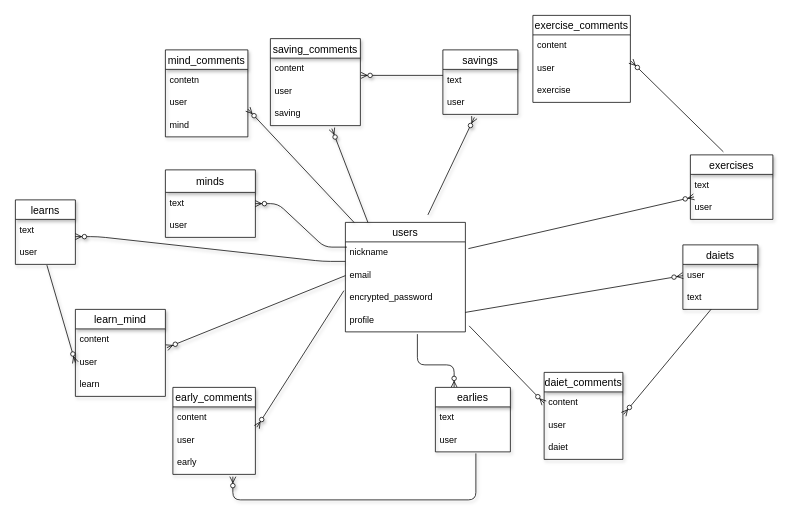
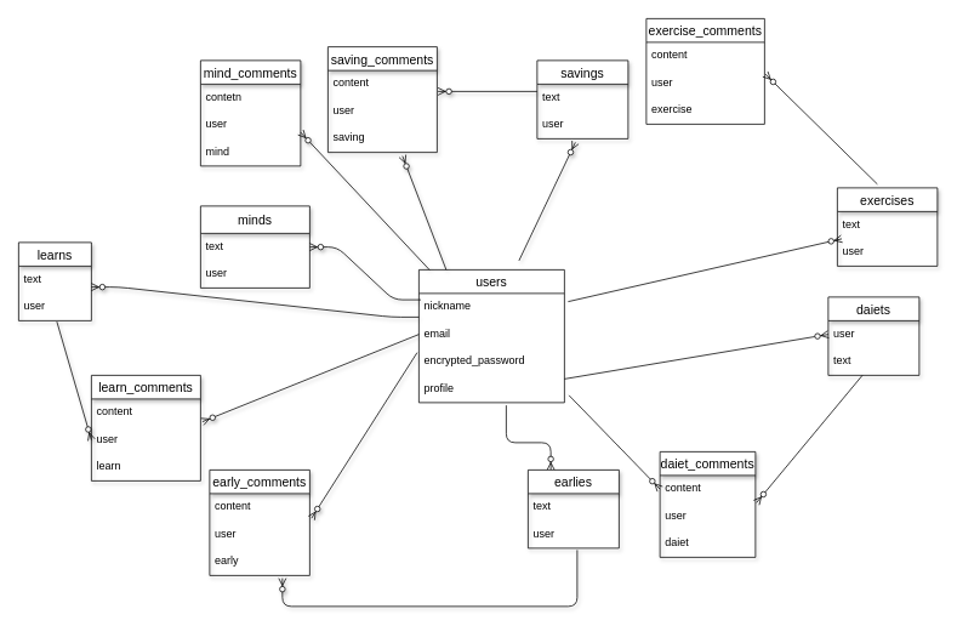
  <mxCell id="0" />
  <mxCell id="1" parent="0" />
  <mxCell id="2" value="users" style="swimlane;fontStyle=0;childLayout=stackLayout;horizontal=1;startSize=26;horizontalStack=0;resizeParent=1;resizeParentMax=0;resizeLast=0;collapsible=1;marginBottom=0;align=center;fontSize=14;" vertex="1" parent="1"><mxGeometry x="460" y="296" width="160" height="146" as="geometry"><mxRectangle x="150" y="170" width="70" height="26" as="alternateBounds" /></mxGeometry></mxCell>
  <mxCell id="3" value="nickname" style="text;strokeColor=none;fillColor=none;spacingLeft=4;spacingRight=4;overflow=hidden;rotatable=0;points=[[0,0.5],[1,0.5]];portConstraint=eastwest;fontSize=12;" vertex="1" parent="2"><mxGeometry y="26" width="160" height="30" as="geometry" /></mxCell>
  <mxCell id="4" value="email" style="text;strokeColor=none;fillColor=none;spacingLeft=4;spacingRight=4;overflow=hidden;rotatable=0;points=[[0,0.5],[1,0.5]];portConstraint=eastwest;fontSize=12;" vertex="1" parent="2"><mxGeometry y="56" width="160" height="30" as="geometry" /></mxCell>
  <mxCell id="5" value="encrypted_password" style="text;strokeColor=none;fillColor=none;spacingLeft=4;spacingRight=4;overflow=hidden;rotatable=0;points=[[0,0.5],[1,0.5]];portConstraint=eastwest;fontSize=12;" vertex="1" parent="2"><mxGeometry y="86" width="160" height="30" as="geometry" /></mxCell>
  <mxCell id="6" value="profile" style="text;strokeColor=none;fillColor=none;spacingLeft=4;spacingRight=4;overflow=hidden;rotatable=0;points=[[0,0.5],[1,0.5]];portConstraint=eastwest;fontSize=12;" vertex="1" parent="2"><mxGeometry y="116" width="160" height="30" as="geometry" /></mxCell>
  <mxCell id="7" value="exercises" style="swimlane;fontStyle=0;childLayout=stackLayout;horizontal=1;startSize=26;horizontalStack=0;resizeParent=1;resizeParentMax=0;resizeLast=0;collapsible=1;marginBottom=0;align=center;fontSize=14;shadow=1;" vertex="1" parent="1"><mxGeometry x="920" y="206" width="110" height="86" as="geometry" /></mxCell>
  <mxCell id="8" value="text" style="text;strokeColor=none;fillColor=none;spacingLeft=4;spacingRight=4;overflow=hidden;rotatable=0;points=[[0,0.5],[1,0.5]];portConstraint=eastwest;fontSize=12;" vertex="1" parent="7"><mxGeometry y="26" width="110" height="30" as="geometry" /></mxCell>
  <mxCell id="9" value="user" style="text;strokeColor=none;fillColor=none;spacingLeft=4;spacingRight=4;overflow=hidden;rotatable=0;points=[[0,0.5],[1,0.5]];portConstraint=eastwest;fontSize=12;" vertex="1" parent="7"><mxGeometry y="56" width="110" height="30" as="geometry" /></mxCell>
  <mxCell id="10" value="" style="fontSize=12;html=1;endArrow=ERzeroToMany;endFill=1;entryX=0.044;entryY=0;entryDx=0;entryDy=0;entryPerimeter=0;exitX=1.025;exitY=0.3;exitDx=0;exitDy=0;exitPerimeter=0;" edge="1" parent="1" source="3" target="9"><mxGeometry width="100" height="100" relative="1" as="geometry"><mxPoint x="610" y="296" as="sourcePoint" /><mxPoint x="700" y="226" as="targetPoint" /></mxGeometry></mxCell>
  <mxCell id="11" value="exercise_comments" style="swimlane;fontStyle=0;childLayout=stackLayout;horizontal=1;startSize=26;horizontalStack=0;resizeParent=1;resizeParentMax=0;resizeLast=0;collapsible=1;marginBottom=0;align=center;fontSize=14;" vertex="1" parent="1"><mxGeometry x="710" y="20" width="130" height="116" as="geometry" /></mxCell>
  <mxCell id="12" value="content" style="text;strokeColor=none;fillColor=none;spacingLeft=4;spacingRight=4;overflow=hidden;rotatable=0;points=[[0,0.5],[1,0.5]];portConstraint=eastwest;fontSize=12;" vertex="1" parent="11"><mxGeometry y="26" width="130" height="30" as="geometry" /></mxCell>
  <mxCell id="13" value="user" style="text;strokeColor=none;fillColor=none;spacingLeft=4;spacingRight=4;overflow=hidden;rotatable=0;points=[[0,0.5],[1,0.5]];portConstraint=eastwest;fontSize=12;" vertex="1" parent="11"><mxGeometry y="56" width="130" height="30" as="geometry" /></mxCell>
  <mxCell id="14" value="exercise" style="text;strokeColor=none;fillColor=none;spacingLeft=4;spacingRight=4;overflow=hidden;rotatable=0;points=[[0,0.5],[1,0.5]];portConstraint=eastwest;fontSize=12;" vertex="1" parent="11"><mxGeometry y="86" width="130" height="30" as="geometry" /></mxCell>
  <mxCell id="15" value="daiets" style="swimlane;fontStyle=0;childLayout=stackLayout;horizontal=1;startSize=26;horizontalStack=0;resizeParent=1;resizeParentMax=0;resizeLast=0;collapsible=1;marginBottom=0;align=center;fontSize=14;shadow=1;" vertex="1" parent="1"><mxGeometry x="910" y="326" width="100" height="86" as="geometry" /></mxCell>
  <mxCell id="16" value="user&#10;" style="text;strokeColor=none;fillColor=none;spacingLeft=4;spacingRight=4;overflow=hidden;rotatable=0;points=[[0,0.5],[1,0.5]];portConstraint=eastwest;fontSize=12;" vertex="1" parent="15"><mxGeometry y="26" width="100" height="30" as="geometry" /></mxCell>
  <mxCell id="17" value="text" style="text;strokeColor=none;fillColor=none;spacingLeft=4;spacingRight=4;overflow=hidden;rotatable=0;points=[[0,0.5],[1,0.5]];portConstraint=eastwest;fontSize=12;" vertex="1" parent="15"><mxGeometry y="56" width="100" height="30" as="geometry" /></mxCell>
  <mxCell id="18" value="" style="fontSize=12;html=1;endArrow=ERzeroToMany;endFill=1;entryX=1.006;entryY=0.167;entryDx=0;entryDy=0;entryPerimeter=0;exitX=0.4;exitY=-0.047;exitDx=0;exitDy=0;exitPerimeter=0;" edge="1" parent="1" source="7" target="13"><mxGeometry width="100" height="100" relative="1" as="geometry"><mxPoint x="730" y="151" as="sourcePoint" /><mxPoint x="830" y="51" as="targetPoint" /></mxGeometry></mxCell>
  <mxCell id="19" value="" style="fontSize=12;html=1;endArrow=ERzeroToMany;endFill=1;entryX=0;entryY=0.5;entryDx=0;entryDy=0;" edge="1" parent="1" target="16"><mxGeometry width="100" height="100" relative="1" as="geometry"><mxPoint x="620" y="416" as="sourcePoint" /><mxPoint x="660" y="376" as="targetPoint" /></mxGeometry></mxCell>
  <mxCell id="20" value="daiet_comments" style="swimlane;fontStyle=0;childLayout=stackLayout;horizontal=1;startSize=26;horizontalStack=0;resizeParent=1;resizeParentMax=0;resizeLast=0;collapsible=1;marginBottom=0;align=center;fontSize=14;shadow=1;" vertex="1" parent="1"><mxGeometry x="725" y="496" width="105" height="116" as="geometry" /></mxCell>
  <mxCell id="21" value="content" style="text;strokeColor=none;fillColor=none;spacingLeft=4;spacingRight=4;overflow=hidden;rotatable=0;points=[[0,0.5],[1,0.5]];portConstraint=eastwest;fontSize=12;" vertex="1" parent="20"><mxGeometry y="26" width="105" height="30" as="geometry" /></mxCell>
  <mxCell id="22" value="user" style="text;strokeColor=none;fillColor=none;spacingLeft=4;spacingRight=4;overflow=hidden;rotatable=0;points=[[0,0.5],[1,0.5]];portConstraint=eastwest;fontSize=12;" vertex="1" parent="20"><mxGeometry y="56" width="105" height="30" as="geometry" /></mxCell>
  <mxCell id="23" value="daiet" style="text;strokeColor=none;fillColor=none;spacingLeft=4;spacingRight=4;overflow=hidden;rotatable=0;points=[[0,0.5],[1,0.5]];portConstraint=eastwest;fontSize=12;" vertex="1" parent="20"><mxGeometry y="86" width="105" height="30" as="geometry" /></mxCell>
  <mxCell id="24" value="" style="fontSize=12;html=1;endArrow=ERzeroToMany;endFill=1;entryX=0;entryY=0.5;entryDx=0;entryDy=0;exitX=1.031;exitY=0.733;exitDx=0;exitDy=0;exitPerimeter=0;" edge="1" parent="1" source="6" target="21"><mxGeometry width="100" height="100" relative="1" as="geometry"><mxPoint x="590" y="446" as="sourcePoint" /><mxPoint x="590" y="346" as="targetPoint" /></mxGeometry></mxCell>
  <mxCell id="25" value="" style="edgeStyle=elbowEdgeStyle;fontSize=12;html=1;endArrow=ERzeroToMany;endFill=1;entryX=0.25;entryY=0;entryDx=0;entryDy=0;elbow=vertical;" edge="1" parent="1" target="27"><mxGeometry width="100" height="100" relative="1" as="geometry"><mxPoint x="556" y="445" as="sourcePoint" /><mxPoint x="490" y="566" as="targetPoint" /><Array as="points"><mxPoint x="501" y="486" /></Array></mxGeometry></mxCell>
  <mxCell id="26" value="" style="fontSize=12;html=1;endArrow=ERzeroToMany;endFill=1;elbow=vertical;entryX=1.01;entryY=0;entryDx=0;entryDy=0;entryPerimeter=0;" edge="1" parent="1" source="17" target="22"><mxGeometry width="100" height="100" relative="1" as="geometry"><mxPoint x="620" y="476" as="sourcePoint" /><mxPoint x="1020" y="506" as="targetPoint" /></mxGeometry></mxCell>
  <mxCell id="27" value="earlies" style="swimlane;fontStyle=0;childLayout=stackLayout;horizontal=1;startSize=26;horizontalStack=0;resizeParent=1;resizeParentMax=0;resizeLast=0;collapsible=1;marginBottom=0;align=center;fontSize=14;shadow=1;" vertex="1" parent="1"><mxGeometry x="580" y="516" width="100" height="86" as="geometry" /></mxCell>
  <mxCell id="28" value="text" style="text;strokeColor=none;fillColor=none;spacingLeft=4;spacingRight=4;overflow=hidden;rotatable=0;points=[[0,0.5],[1,0.5]];portConstraint=eastwest;fontSize=12;" vertex="1" parent="27"><mxGeometry y="26" width="100" height="30" as="geometry" /></mxCell>
  <mxCell id="29" value="user" style="text;strokeColor=none;fillColor=none;spacingLeft=4;spacingRight=4;overflow=hidden;rotatable=0;points=[[0,0.5],[1,0.5]];portConstraint=eastwest;fontSize=12;" vertex="1" parent="27"><mxGeometry y="56" width="100" height="30" as="geometry" /></mxCell>
  <mxCell id="30" value="early_comments" style="swimlane;fontStyle=0;childLayout=stackLayout;horizontal=1;startSize=26;horizontalStack=0;resizeParent=1;resizeParentMax=0;resizeLast=0;collapsible=1;marginBottom=0;align=center;fontSize=14;shadow=1;" vertex="1" parent="1"><mxGeometry x="230" y="516" width="110" height="116" as="geometry" /></mxCell>
  <mxCell id="31" value="content" style="text;strokeColor=none;fillColor=none;spacingLeft=4;spacingRight=4;overflow=hidden;rotatable=0;points=[[0,0.5],[1,0.5]];portConstraint=eastwest;fontSize=12;" vertex="1" parent="30"><mxGeometry y="26" width="110" height="30" as="geometry" /></mxCell>
  <mxCell id="32" value="user" style="text;strokeColor=none;fillColor=none;spacingLeft=4;spacingRight=4;overflow=hidden;rotatable=0;points=[[0,0.5],[1,0.5]];portConstraint=eastwest;fontSize=12;" vertex="1" parent="30"><mxGeometry y="56" width="110" height="30" as="geometry" /></mxCell>
  <mxCell id="33" value="early" style="text;strokeColor=none;fillColor=none;spacingLeft=4;spacingRight=4;overflow=hidden;rotatable=0;points=[[0,0.5],[1,0.5]];portConstraint=eastwest;fontSize=12;" vertex="1" parent="30"><mxGeometry y="86" width="110" height="30" as="geometry" /></mxCell>
  <mxCell id="34" value="" style="fontSize=12;html=1;endArrow=ERzeroToMany;endFill=1;shadow=1;exitX=-0.012;exitY=0.167;exitDx=0;exitDy=0;exitPerimeter=0;entryX=1.018;entryY=-0.1;entryDx=0;entryDy=0;entryPerimeter=0;" edge="1" parent="1" source="5" target="32"><mxGeometry width="100" height="100" relative="1" as="geometry"><mxPoint x="330" y="466" as="sourcePoint" /><mxPoint x="380" y="496" as="targetPoint" /></mxGeometry></mxCell>
  <mxCell id="35" value="minds" style="swimlane;fontStyle=0;childLayout=stackLayout;horizontal=1;startSize=30;horizontalStack=0;resizeParent=1;resizeParentMax=0;resizeLast=0;collapsible=1;marginBottom=0;align=center;fontSize=14;shadow=1;" vertex="1" parent="1"><mxGeometry x="220" y="226" width="120" height="90" as="geometry" /></mxCell>
  <mxCell id="36" value="text" style="text;strokeColor=none;fillColor=none;spacingLeft=4;spacingRight=4;overflow=hidden;rotatable=0;points=[[0,0.5],[1,0.5]];portConstraint=eastwest;fontSize=12;" vertex="1" parent="35"><mxGeometry y="30" width="120" height="30" as="geometry" /></mxCell>
  <mxCell id="37" value="user" style="text;strokeColor=none;fillColor=none;spacingLeft=4;spacingRight=4;overflow=hidden;rotatable=0;points=[[0,0.5],[1,0.5]];portConstraint=eastwest;fontSize=12;" vertex="1" parent="35"><mxGeometry y="60" width="120" height="30" as="geometry" /></mxCell>
  <mxCell id="38" value="" style="edgeStyle=entityRelationEdgeStyle;fontSize=12;html=1;endArrow=ERzeroToMany;endFill=1;shadow=1;exitX=0.013;exitY=0.233;exitDx=0;exitDy=0;exitPerimeter=0;entryX=1;entryY=0.5;entryDx=0;entryDy=0;" edge="1" parent="1" source="3" target="36"><mxGeometry width="100" height="100" relative="1" as="geometry"><mxPoint x="320" y="306" as="sourcePoint" /><mxPoint x="420" y="206" as="targetPoint" /></mxGeometry></mxCell>
  <mxCell id="39" value="mind_comments" style="swimlane;fontStyle=0;childLayout=stackLayout;horizontal=1;startSize=26;horizontalStack=0;resizeParent=1;resizeParentMax=0;resizeLast=0;collapsible=1;marginBottom=0;align=center;fontSize=14;shadow=1;" vertex="1" parent="1"><mxGeometry x="220" y="66" width="110" height="116" as="geometry" /></mxCell>
  <mxCell id="40" value="contetn" style="text;strokeColor=none;fillColor=none;spacingLeft=4;spacingRight=4;overflow=hidden;rotatable=0;points=[[0,0.5],[1,0.5]];portConstraint=eastwest;fontSize=12;" vertex="1" parent="39"><mxGeometry y="26" width="110" height="30" as="geometry" /></mxCell>
  <mxCell id="41" value="user" style="text;strokeColor=none;fillColor=none;spacingLeft=4;spacingRight=4;overflow=hidden;rotatable=0;points=[[0,0.5],[1,0.5]];portConstraint=eastwest;fontSize=12;" vertex="1" parent="39"><mxGeometry y="56" width="110" height="30" as="geometry" /></mxCell>
  <mxCell id="42" value="mind" style="text;strokeColor=none;fillColor=none;spacingLeft=4;spacingRight=4;overflow=hidden;rotatable=0;points=[[0,0.5],[1,0.5]];portConstraint=eastwest;fontSize=12;" vertex="1" parent="39"><mxGeometry y="86" width="110" height="30" as="geometry" /></mxCell>
  <mxCell id="43" value="" style="fontSize=12;html=1;endArrow=ERzeroToMany;endFill=1;shadow=1;entryX=1;entryY=0.767;entryDx=0;entryDy=0;entryPerimeter=0;" edge="1" parent="1" source="2" target="41"><mxGeometry width="100" height="100" relative="1" as="geometry"><mxPoint x="320" y="446" as="sourcePoint" /><mxPoint x="420" y="346" as="targetPoint" /></mxGeometry></mxCell>
  <mxCell id="44" value="savings" style="swimlane;fontStyle=0;childLayout=stackLayout;horizontal=1;startSize=26;horizontalStack=0;resizeParent=1;resizeParentMax=0;resizeLast=0;collapsible=1;marginBottom=0;align=center;fontSize=14;shadow=1;" vertex="1" parent="1"><mxGeometry x="590" y="66" width="100" height="86" as="geometry" /></mxCell>
  <mxCell id="45" value="text" style="text;strokeColor=none;fillColor=none;spacingLeft=4;spacingRight=4;overflow=hidden;rotatable=0;points=[[0,0.5],[1,0.5]];portConstraint=eastwest;fontSize=12;" vertex="1" parent="44"><mxGeometry y="26" width="100" height="30" as="geometry" /></mxCell>
  <mxCell id="46" value="user" style="text;strokeColor=none;fillColor=none;spacingLeft=4;spacingRight=4;overflow=hidden;rotatable=0;points=[[0,0.5],[1,0.5]];portConstraint=eastwest;fontSize=12;" vertex="1" parent="44"><mxGeometry y="56" width="100" height="30" as="geometry" /></mxCell>
  <mxCell id="47" value="saving_comments" style="swimlane;fontStyle=0;childLayout=stackLayout;horizontal=1;startSize=26;horizontalStack=0;resizeParent=1;resizeParentMax=0;resizeLast=0;collapsible=1;marginBottom=0;align=center;fontSize=14;shadow=1;" vertex="1" parent="1"><mxGeometry x="360" y="51" width="120" height="116" as="geometry" /></mxCell>
  <mxCell id="48" value="content" style="text;strokeColor=none;fillColor=none;spacingLeft=4;spacingRight=4;overflow=hidden;rotatable=0;points=[[0,0.5],[1,0.5]];portConstraint=eastwest;fontSize=12;" vertex="1" parent="47"><mxGeometry y="26" width="120" height="30" as="geometry" /></mxCell>
  <mxCell id="49" value="user" style="text;strokeColor=none;fillColor=none;spacingLeft=4;spacingRight=4;overflow=hidden;rotatable=0;points=[[0,0.5],[1,0.5]];portConstraint=eastwest;fontSize=12;" vertex="1" parent="47"><mxGeometry y="56" width="120" height="30" as="geometry" /></mxCell>
  <mxCell id="50" value="saving" style="text;strokeColor=none;fillColor=none;spacingLeft=4;spacingRight=4;overflow=hidden;rotatable=0;points=[[0,0.5],[1,0.5]];portConstraint=eastwest;fontSize=12;" vertex="1" parent="47"><mxGeometry y="86" width="120" height="30" as="geometry" /></mxCell>
  <mxCell id="51" value="" style="fontSize=12;html=1;endArrow=ERzeroToMany;endFill=1;shadow=1;entryX=0.42;entryY=1.133;entryDx=0;entryDy=0;entryPerimeter=0;" edge="1" parent="1" target="46"><mxGeometry width="100" height="100" relative="1" as="geometry"><mxPoint x="570" y="286" as="sourcePoint" /><mxPoint x="660" y="346" as="targetPoint" /></mxGeometry></mxCell>
  <mxCell id="52" value="" style="fontSize=12;html=1;endArrow=ERzeroToMany;endFill=1;shadow=1;entryX=0.683;entryY=1.133;entryDx=0;entryDy=0;entryPerimeter=0;" edge="1" parent="1" target="50"><mxGeometry width="100" height="100" relative="1" as="geometry"><mxPoint x="490" y="296" as="sourcePoint" /><mxPoint x="590" y="196" as="targetPoint" /></mxGeometry></mxCell>
  <mxCell id="53" value="" style="fontSize=12;html=1;endArrow=ERzeroToMany;endFill=1;shadow=1;exitX=0;exitY=0.267;exitDx=0;exitDy=0;entryX=1.008;entryY=0.767;entryDx=0;entryDy=0;exitPerimeter=0;entryPerimeter=0;" edge="1" parent="1" source="45" target="48"><mxGeometry width="100" height="100" relative="1" as="geometry"><mxPoint x="560" y="446" as="sourcePoint" /><mxPoint x="660" y="346" as="targetPoint" /></mxGeometry></mxCell>
  <mxCell id="54" value="" style="edgeStyle=elbowEdgeStyle;fontSize=12;html=1;endArrow=ERzeroToMany;endFill=1;entryX=0.727;entryY=1.1;entryDx=0;entryDy=0;entryPerimeter=0;exitX=0.54;exitY=1.067;exitDx=0;exitDy=0;exitPerimeter=0;shadow=1;elbow=vertical;" edge="1" parent="1" source="29" target="33"><mxGeometry width="100" height="100" relative="1" as="geometry"><mxPoint x="520" y="446" as="sourcePoint" /><mxPoint x="620" y="346" as="targetPoint" /><Array as="points"><mxPoint x="460" y="666" /></Array></mxGeometry></mxCell>
  <mxCell id="55" value="learns" style="swimlane;fontStyle=0;childLayout=stackLayout;horizontal=1;startSize=26;horizontalStack=0;resizeParent=1;resizeParentMax=0;resizeLast=0;collapsible=1;marginBottom=0;align=center;fontSize=14;shadow=1;" vertex="1" parent="1"><mxGeometry x="20" y="266" width="80" height="86" as="geometry" /></mxCell>
  <mxCell id="56" value="text" style="text;strokeColor=none;fillColor=none;spacingLeft=4;spacingRight=4;overflow=hidden;rotatable=0;points=[[0,0.5],[1,0.5]];portConstraint=eastwest;fontSize=12;" vertex="1" parent="55"><mxGeometry y="26" width="80" height="30" as="geometry" /></mxCell>
  <mxCell id="57" value="user" style="text;strokeColor=none;fillColor=none;spacingLeft=4;spacingRight=4;overflow=hidden;rotatable=0;points=[[0,0.5],[1,0.5]];portConstraint=eastwest;fontSize=12;" vertex="1" parent="55"><mxGeometry y="56" width="80" height="30" as="geometry" /></mxCell>
  <mxCell id="58" value="" style="edgeStyle=entityRelationEdgeStyle;fontSize=12;html=1;endArrow=ERzeroToMany;endFill=1;shadow=1;entryX=1;entryY=0.767;entryDx=0;entryDy=0;entryPerimeter=0;exitX=0;exitY=0.867;exitDx=0;exitDy=0;exitPerimeter=0;" edge="1" parent="1" source="3" target="56"><mxGeometry width="100" height="100" relative="1" as="geometry"><mxPoint x="330" y="446" as="sourcePoint" /><mxPoint x="430" y="346" as="targetPoint" /></mxGeometry></mxCell>
- <mxCell id="59" value="learn_mind" style="swimlane;fontStyle=0;childLayout=stackLayout;horizontal=1;startSize=26;horizontalStack=0;resizeParent=1;resizeParentMax=0;resizeLast=0;collapsible=1;marginBottom=0;align=center;fontSize=14;shadow=1;" vertex="1" parent="1"><mxGeometry x="100" y="412" width="120" height="116" as="geometry" /></mxCell>
+ <mxCell id="59" value="learn_comments" style="swimlane;fontStyle=0;childLayout=stackLayout;horizontal=1;startSize=26;horizontalStack=0;resizeParent=1;resizeParentMax=0;resizeLast=0;collapsible=1;marginBottom=0;align=center;fontSize=14;shadow=1;" vertex="1" parent="1"><mxGeometry x="100" y="412" width="120" height="116" as="geometry" /></mxCell>
  <mxCell id="60" value="content" style="text;strokeColor=none;fillColor=none;spacingLeft=4;spacingRight=4;overflow=hidden;rotatable=0;points=[[0,0.5],[1,0.5]];portConstraint=eastwest;fontSize=12;" vertex="1" parent="59"><mxGeometry y="26" width="120" height="30" as="geometry" /></mxCell>
  <mxCell id="61" value="user" style="text;strokeColor=none;fillColor=none;spacingLeft=4;spacingRight=4;overflow=hidden;rotatable=0;points=[[0,0.5],[1,0.5]];portConstraint=eastwest;fontSize=12;" vertex="1" parent="59"><mxGeometry y="56" width="120" height="30" as="geometry" /></mxCell>
  <mxCell id="62" value="learn" style="text;strokeColor=none;fillColor=none;spacingLeft=4;spacingRight=4;overflow=hidden;rotatable=0;points=[[0,0.5],[1,0.5]];portConstraint=eastwest;fontSize=12;" vertex="1" parent="59"><mxGeometry y="86" width="120" height="30" as="geometry" /></mxCell>
  <mxCell id="63" value="" style="fontSize=12;html=1;endArrow=ERzeroToMany;endFill=1;shadow=1;exitX=0;exitY=0.5;exitDx=0;exitDy=0;entryX=1.017;entryY=0.833;entryDx=0;entryDy=0;entryPerimeter=0;" edge="1" parent="1" source="4" target="60"><mxGeometry width="100" height="100" relative="1" as="geometry"><mxPoint x="330" y="446" as="sourcePoint" /><mxPoint x="430" y="346" as="targetPoint" /></mxGeometry></mxCell>
  <mxCell id="64" value="" style="fontSize=12;html=1;endArrow=ERzeroToMany;endFill=1;shadow=1;exitX=0.525;exitY=1.033;exitDx=0;exitDy=0;exitPerimeter=0;entryX=0;entryY=0.5;entryDx=0;entryDy=0;elbow=vertical;" edge="1" parent="1" source="57" target="61"><mxGeometry width="100" height="100" relative="1" as="geometry"><mxPoint x="240" y="446" as="sourcePoint" /><mxPoint x="340" y="346" as="targetPoint" /></mxGeometry></mxCell>
